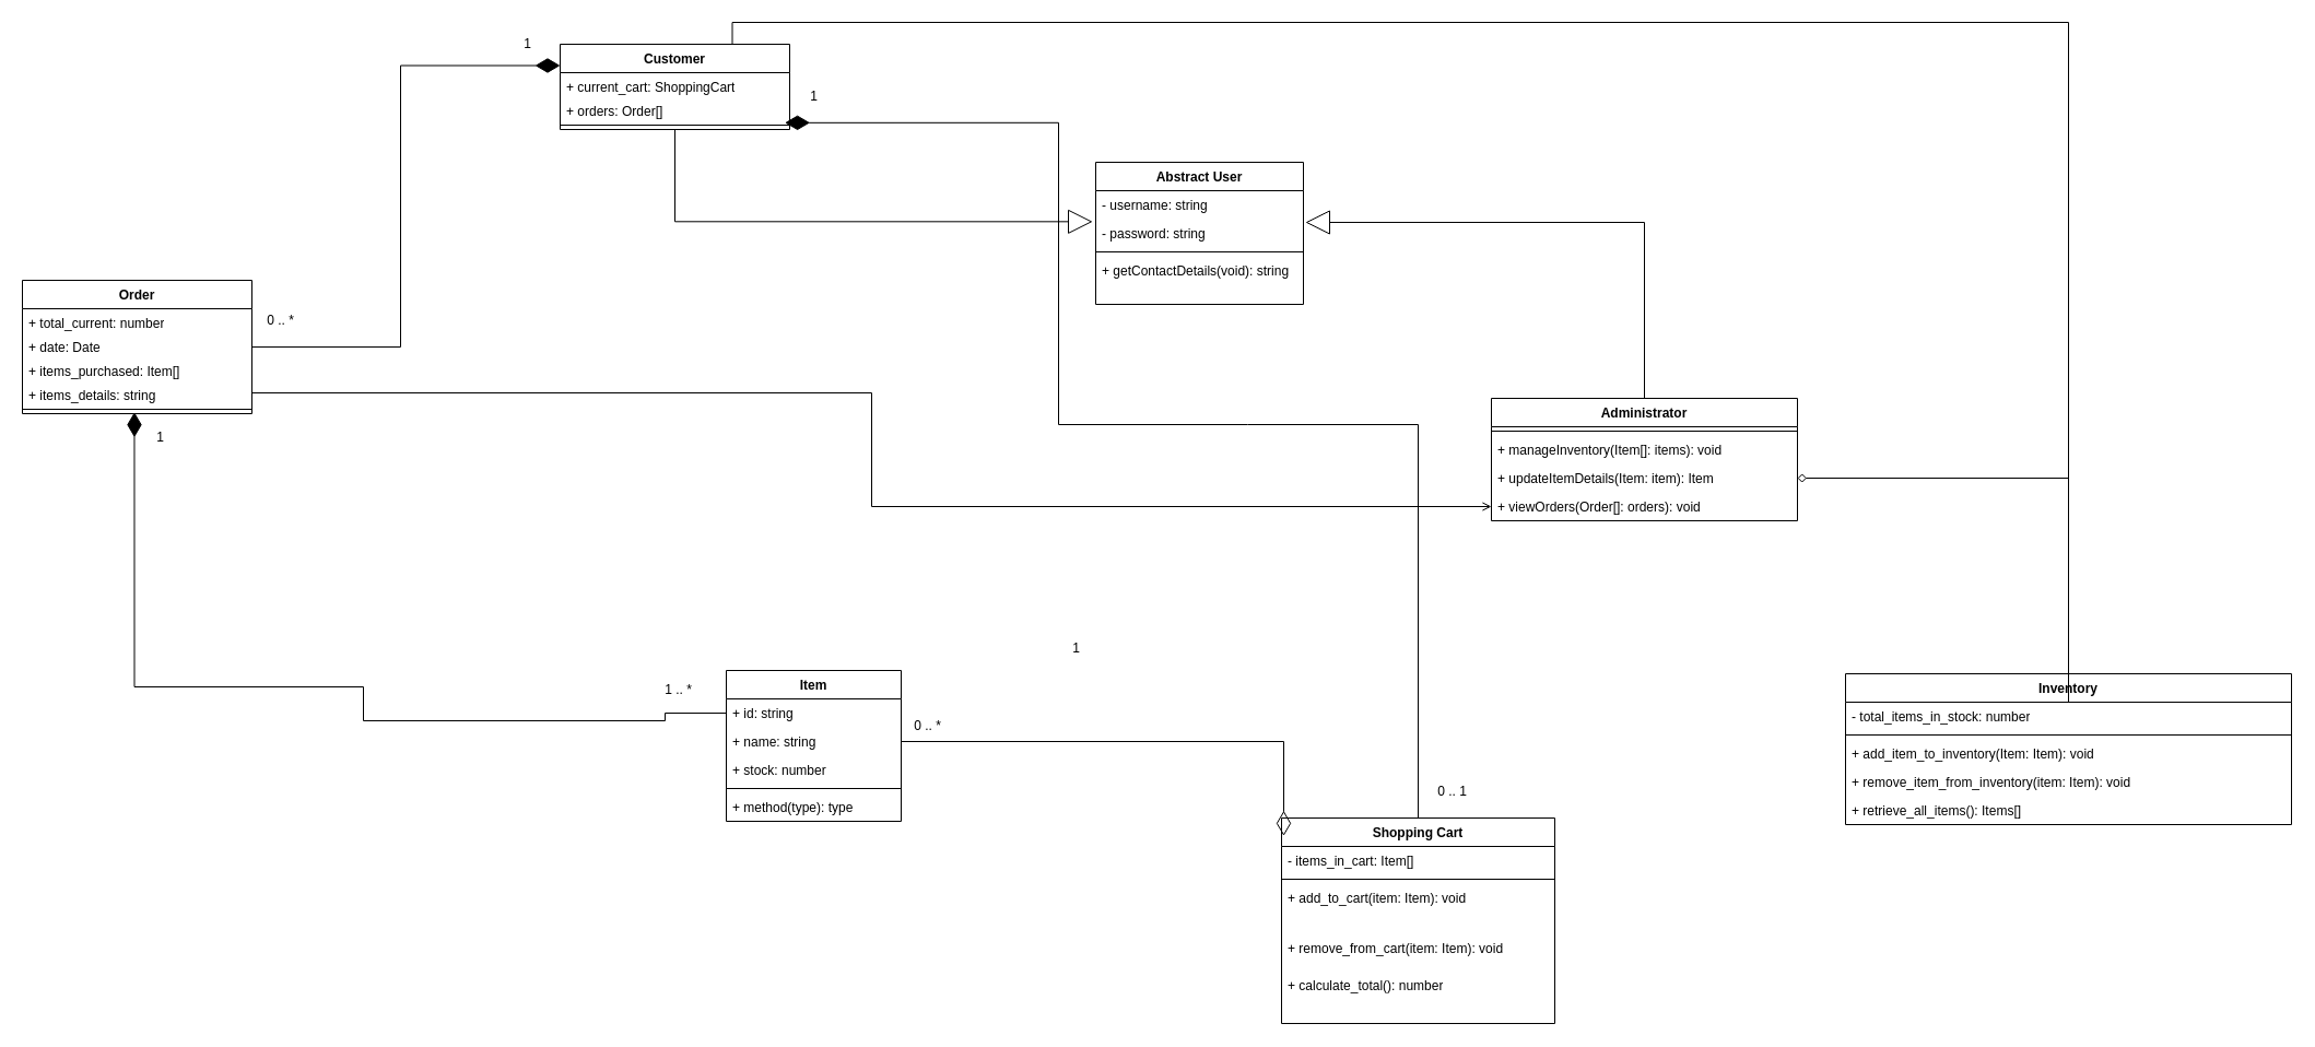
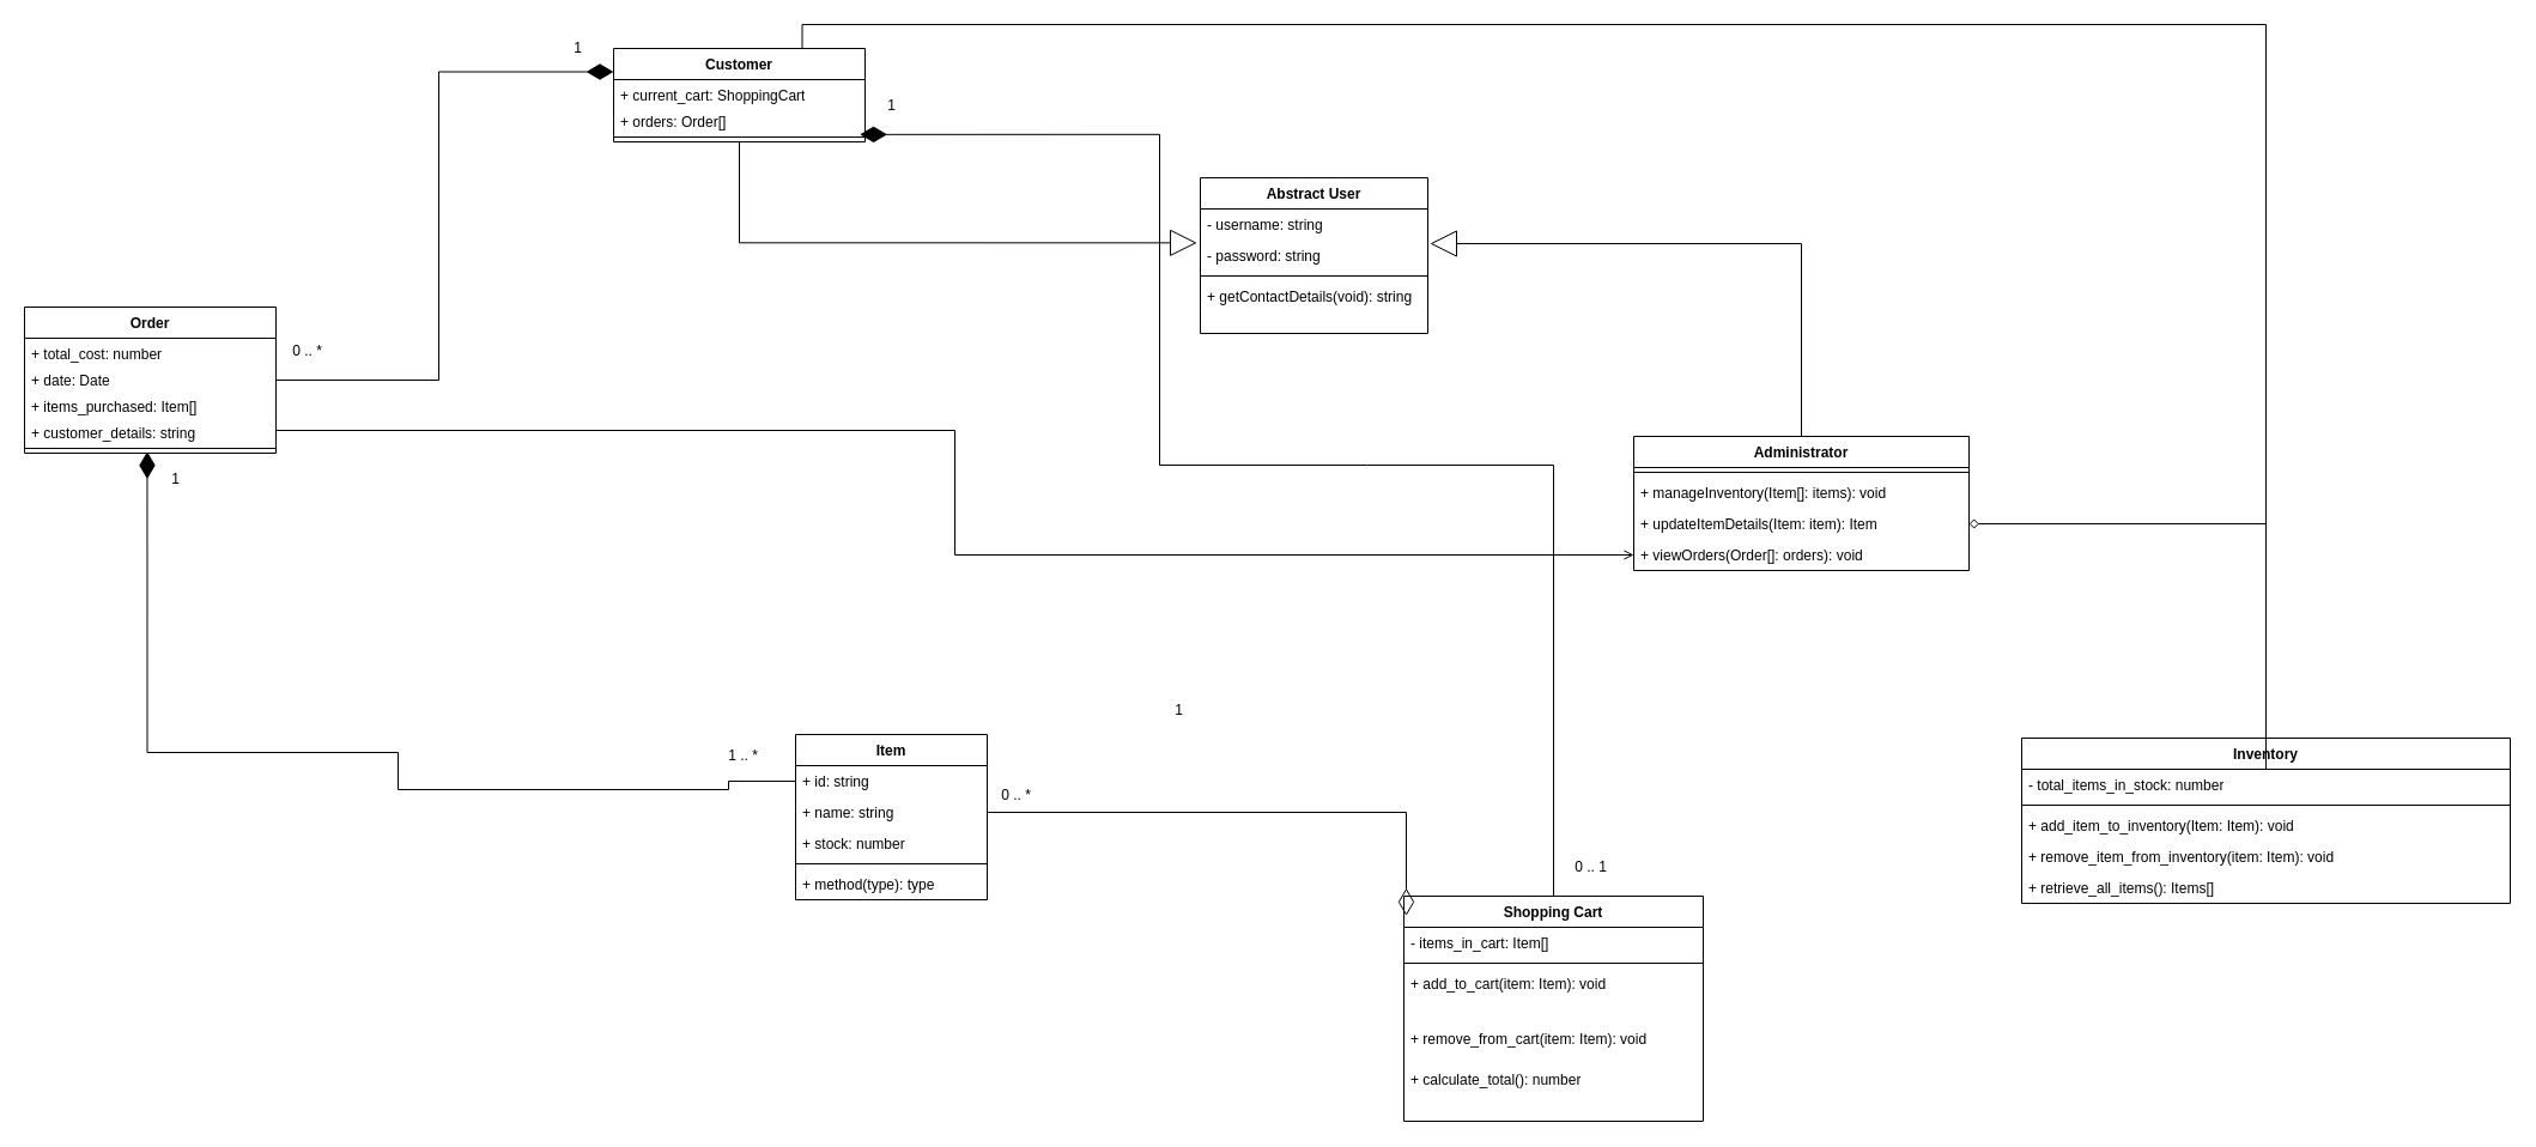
  <mxCell id="0" />
  <mxCell id="1" parent="0" />
  <mxCell id="2" value="Abstract User" style="swimlane;fontStyle=1;align=center;verticalAlign=top;childLayout=stackLayout;horizontal=1;startSize=26;horizontalStack=0;resizeParent=1;resizeParentMax=0;resizeLast=0;collapsible=1;marginBottom=0;whiteSpace=wrap;html=1;" vertex="1" parent="1"><mxGeometry x="1002" y="148" width="190" height="130" as="geometry" /></mxCell>
  <mxCell id="3" value="- username: string" style="text;strokeColor=none;fillColor=none;align=left;verticalAlign=top;spacingLeft=4;spacingRight=4;overflow=hidden;rotatable=0;points=[[0,0.5],[1,0.5]];portConstraint=eastwest;whiteSpace=wrap;html=1;" vertex="1" parent="2"><mxGeometry y="26" width="190" height="26" as="geometry" /></mxCell>
  <mxCell id="4" value="- password: string" style="text;strokeColor=none;fillColor=none;align=left;verticalAlign=top;spacingLeft=4;spacingRight=4;overflow=hidden;rotatable=0;points=[[0,0.5],[1,0.5]];portConstraint=eastwest;whiteSpace=wrap;html=1;" vertex="1" parent="2"><mxGeometry y="52" width="190" height="26" as="geometry" /></mxCell>
  <mxCell id="5" value="" style="line;strokeWidth=1;fillColor=none;align=left;verticalAlign=middle;spacingTop=-1;spacingLeft=3;spacingRight=3;rotatable=0;labelPosition=right;points=[];portConstraint=eastwest;strokeColor=inherit;" vertex="1" parent="2"><mxGeometry y="78" width="190" height="8" as="geometry" /></mxCell>
  <mxCell id="6" value="+ getContactDetails(void): string" style="text;strokeColor=none;fillColor=none;align=left;verticalAlign=top;spacingLeft=4;spacingRight=4;overflow=hidden;rotatable=0;points=[[0,0.5],[1,0.5]];portConstraint=eastwest;whiteSpace=wrap;html=1;" vertex="1" parent="2"><mxGeometry y="86" width="190" height="44" as="geometry" /></mxCell>
  <mxCell id="7" value="Customer&lt;br&gt;" style="swimlane;fontStyle=1;align=center;verticalAlign=top;childLayout=stackLayout;horizontal=1;startSize=26;horizontalStack=0;resizeParent=1;resizeParentMax=0;resizeLast=0;collapsible=1;marginBottom=0;whiteSpace=wrap;html=1;" vertex="1" parent="1"><mxGeometry x="512" y="40" width="210" height="78" as="geometry" /></mxCell>
  <mxCell id="8" value="+ current_cart: ShoppingCart" style="text;strokeColor=none;fillColor=none;align=left;verticalAlign=top;spacingLeft=4;spacingRight=4;overflow=hidden;rotatable=0;points=[[0,0.5],[1,0.5]];portConstraint=eastwest;whiteSpace=wrap;html=1;" vertex="1" parent="7"><mxGeometry y="26" width="210" height="22" as="geometry" /></mxCell>
  <mxCell id="9" value="+ orders: Order[]" style="text;strokeColor=none;fillColor=none;align=left;verticalAlign=top;spacingLeft=4;spacingRight=4;overflow=hidden;rotatable=0;points=[[0,0.5],[1,0.5]];portConstraint=eastwest;whiteSpace=wrap;html=1;" vertex="1" parent="7"><mxGeometry y="48" width="210" height="22" as="geometry" /></mxCell>
  <mxCell id="10" value="" style="line;strokeWidth=1;fillColor=none;align=left;verticalAlign=middle;spacingTop=-1;spacingLeft=3;spacingRight=3;rotatable=0;labelPosition=right;points=[];portConstraint=eastwest;strokeColor=inherit;" vertex="1" parent="7"><mxGeometry y="70" width="210" height="8" as="geometry" /></mxCell>
  <mxCell id="11" value="Administrator" style="swimlane;fontStyle=1;align=center;verticalAlign=top;childLayout=stackLayout;horizontal=1;startSize=26;horizontalStack=0;resizeParent=1;resizeParentMax=0;resizeLast=0;collapsible=1;marginBottom=0;whiteSpace=wrap;html=1;" vertex="1" parent="1"><mxGeometry x="1364" y="364" width="280" height="112" as="geometry" /></mxCell>
  <mxCell id="12" value="" style="line;strokeWidth=1;fillColor=none;align=left;verticalAlign=middle;spacingTop=-1;spacingLeft=3;spacingRight=3;rotatable=0;labelPosition=right;points=[];portConstraint=eastwest;strokeColor=inherit;" vertex="1" parent="11"><mxGeometry y="26" width="280" height="8" as="geometry" /></mxCell>
  <mxCell id="13" value="+ manageInventory(Item[]: items): void" style="text;strokeColor=none;fillColor=none;align=left;verticalAlign=top;spacingLeft=4;spacingRight=4;overflow=hidden;rotatable=0;points=[[0,0.5],[1,0.5]];portConstraint=eastwest;whiteSpace=wrap;html=1;" vertex="1" parent="11"><mxGeometry y="34" width="280" height="26" as="geometry" /></mxCell>
  <mxCell id="14" value="+ updateItemDetails(Item: item): Item" style="text;strokeColor=none;fillColor=none;align=left;verticalAlign=top;spacingLeft=4;spacingRight=4;overflow=hidden;rotatable=0;points=[[0,0.5],[1,0.5]];portConstraint=eastwest;whiteSpace=wrap;html=1;" vertex="1" parent="11"><mxGeometry y="60" width="280" height="26" as="geometry" /></mxCell>
  <mxCell id="15" value="+ viewOrders(Order[]: orders): void" style="text;strokeColor=none;fillColor=none;align=left;verticalAlign=top;spacingLeft=4;spacingRight=4;overflow=hidden;rotatable=0;points=[[0,0.5],[1,0.5]];portConstraint=eastwest;whiteSpace=wrap;html=1;" vertex="1" parent="11"><mxGeometry y="86" width="280" height="26" as="geometry" /></mxCell>
  <mxCell id="16" style="edgeStyle=orthogonalEdgeStyle;rounded=0;orthogonalLoop=1;jettySize=auto;html=1;entryX=-0.015;entryY=1.09;entryDx=0;entryDy=0;entryPerimeter=0;endArrow=block;endFill=0;strokeWidth=1;endSize=20;" edge="1" parent="1" source="7" target="3"><mxGeometry relative="1" as="geometry" /></mxCell>
  <mxCell id="17" style="edgeStyle=orthogonalEdgeStyle;rounded=0;orthogonalLoop=1;jettySize=auto;html=1;entryX=1.01;entryY=1.115;entryDx=0;entryDy=0;entryPerimeter=0;endArrow=block;endFill=0;endSize=20;" edge="1" parent="1" source="11" target="3"><mxGeometry relative="1" as="geometry" /></mxCell>
  <mxCell id="18" value="Item" style="swimlane;fontStyle=1;align=center;verticalAlign=top;childLayout=stackLayout;horizontal=1;startSize=26;horizontalStack=0;resizeParent=1;resizeParentMax=0;resizeLast=0;collapsible=1;marginBottom=0;whiteSpace=wrap;html=1;" vertex="1" parent="1"><mxGeometry x="664" y="613" width="160" height="138" as="geometry" /></mxCell>
  <mxCell id="19" value="+ id: string" style="text;strokeColor=none;fillColor=none;align=left;verticalAlign=top;spacingLeft=4;spacingRight=4;overflow=hidden;rotatable=0;points=[[0,0.5],[1,0.5]];portConstraint=eastwest;whiteSpace=wrap;html=1;" vertex="1" parent="18"><mxGeometry y="26" width="160" height="26" as="geometry" /></mxCell>
  <mxCell id="20" value="+ name: string" style="text;strokeColor=none;fillColor=none;align=left;verticalAlign=top;spacingLeft=4;spacingRight=4;overflow=hidden;rotatable=0;points=[[0,0.5],[1,0.5]];portConstraint=eastwest;whiteSpace=wrap;html=1;" vertex="1" parent="18"><mxGeometry y="52" width="160" height="26" as="geometry" /></mxCell>
  <mxCell id="21" value="+ stock: number" style="text;strokeColor=none;fillColor=none;align=left;verticalAlign=top;spacingLeft=4;spacingRight=4;overflow=hidden;rotatable=0;points=[[0,0.5],[1,0.5]];portConstraint=eastwest;whiteSpace=wrap;html=1;" vertex="1" parent="18"><mxGeometry y="78" width="160" height="26" as="geometry" /></mxCell>
  <mxCell id="22" value="" style="line;strokeWidth=1;fillColor=none;align=left;verticalAlign=middle;spacingTop=-1;spacingLeft=3;spacingRight=3;rotatable=0;labelPosition=right;points=[];portConstraint=eastwest;strokeColor=inherit;" vertex="1" parent="18"><mxGeometry y="104" width="160" height="8" as="geometry" /></mxCell>
  <mxCell id="23" value="+ method(type): type" style="text;strokeColor=none;fillColor=none;align=left;verticalAlign=top;spacingLeft=4;spacingRight=4;overflow=hidden;rotatable=0;points=[[0,0.5],[1,0.5]];portConstraint=eastwest;whiteSpace=wrap;html=1;" vertex="1" parent="18"><mxGeometry y="112" width="160" height="26" as="geometry" /></mxCell>
  <mxCell id="24" style="edgeStyle=orthogonalEdgeStyle;rounded=0;orthogonalLoop=1;jettySize=auto;html=1;exitX=0.5;exitY=0;exitDx=0;exitDy=0;entryX=0.979;entryY=0.23;entryDx=0;entryDy=0;endArrow=diamondThin;endFill=1;endSize=20;entryPerimeter=0;" edge="1" parent="1" source="25" target="10"><mxGeometry relative="1" as="geometry"><mxPoint x="922" y="407" as="targetPoint" /><Array as="points"><mxPoint x="1141" y="388" /><mxPoint x="968" y="388" /><mxPoint x="968" y="410" /></Array></mxGeometry></mxCell>
  <mxCell id="25" value="Shopping Cart" style="swimlane;fontStyle=1;align=center;verticalAlign=top;childLayout=stackLayout;horizontal=1;startSize=26;horizontalStack=0;resizeParent=1;resizeParentMax=0;resizeLast=0;collapsible=1;marginBottom=0;whiteSpace=wrap;html=1;" vertex="1" parent="1"><mxGeometry x="1172" y="748" width="250" height="188" as="geometry" /></mxCell>
  <mxCell id="26" value="- items_in_cart: Item[]" style="text;strokeColor=none;fillColor=none;align=left;verticalAlign=top;spacingLeft=4;spacingRight=4;overflow=hidden;rotatable=0;points=[[0,0.5],[1,0.5]];portConstraint=eastwest;whiteSpace=wrap;html=1;" vertex="1" parent="25"><mxGeometry y="26" width="250" height="26" as="geometry" /></mxCell>
  <mxCell id="27" value="" style="line;strokeWidth=1;fillColor=none;align=left;verticalAlign=middle;spacingTop=-1;spacingLeft=3;spacingRight=3;rotatable=0;labelPosition=right;points=[];portConstraint=eastwest;strokeColor=inherit;" vertex="1" parent="25"><mxGeometry y="52" width="250" height="8" as="geometry" /></mxCell>
  <mxCell id="28" value="+ add_to_cart(item: Item): void" style="text;strokeColor=none;fillColor=none;align=left;verticalAlign=top;spacingLeft=4;spacingRight=4;overflow=hidden;rotatable=0;points=[[0,0.5],[1,0.5]];portConstraint=eastwest;whiteSpace=wrap;html=1;" vertex="1" parent="25"><mxGeometry y="60" width="250" height="32" as="geometry" /></mxCell>
  <mxCell id="29" value="&#10;&lt;span style=&quot;color: rgb(0, 0, 0); font-family: Helvetica; font-size: 12px; font-style: normal; font-variant-ligatures: normal; font-variant-caps: normal; font-weight: 400; letter-spacing: normal; orphans: 2; text-align: left; text-indent: 0px; text-transform: none; widows: 2; word-spacing: 0px; -webkit-text-stroke-width: 0px; background-color: rgb(255, 255, 255); text-decoration-thickness: initial; text-decoration-style: initial; text-decoration-color: initial; float: none; display: inline !important;&quot;&gt;+ remove_from_cart(item: Item): void&lt;/span&gt;&#10;&#10;" style="text;strokeColor=none;fillColor=none;align=left;verticalAlign=top;spacingLeft=4;spacingRight=4;overflow=hidden;rotatable=0;points=[[0,0.5],[1,0.5]];portConstraint=eastwest;whiteSpace=wrap;html=1;" vertex="1" parent="25"><mxGeometry y="92" width="250" height="48" as="geometry" /></mxCell>
  <mxCell id="30" value="+ calculate_total(): number" style="text;strokeColor=none;fillColor=none;align=left;verticalAlign=top;spacingLeft=4;spacingRight=4;overflow=hidden;rotatable=0;points=[[0,0.5],[1,0.5]];portConstraint=eastwest;whiteSpace=wrap;html=1;" vertex="1" parent="25"><mxGeometry y="140" width="250" height="48" as="geometry" /></mxCell>
  <mxCell id="31" value="0 .. *" style="text;html=1;align=center;verticalAlign=middle;resizable=0;points=[];autosize=1;strokeColor=none;fillColor=none;" vertex="1" parent="1"><mxGeometry x="824" y="652" width="48" height="24" as="geometry" /></mxCell>
  <mxCell id="32" value="1" style="text;html=1;align=center;verticalAlign=middle;resizable=0;points=[];autosize=1;strokeColor=none;fillColor=none;" vertex="1" parent="1"><mxGeometry x="966" y="581" width="36" height="24" as="geometry" /></mxCell>
  <mxCell id="33" value="1" style="text;html=1;align=center;verticalAlign=middle;resizable=0;points=[];autosize=1;strokeColor=none;fillColor=none;" vertex="1" parent="1"><mxGeometry x="726" y="76" width="36" height="24" as="geometry" /></mxCell>
  <mxCell id="34" value="0 .. 1" style="text;html=1;align=center;verticalAlign=middle;resizable=0;points=[];autosize=1;strokeColor=none;fillColor=none;" vertex="1" parent="1"><mxGeometry x="1304" y="712" width="48" height="24" as="geometry" /></mxCell>
  <mxCell id="35" style="edgeStyle=orthogonalEdgeStyle;rounded=0;orthogonalLoop=1;jettySize=auto;html=1;entryX=0.008;entryY=0.087;entryDx=0;entryDy=0;entryPerimeter=0;endArrow=diamondThin;endFill=0;endSize=20;" edge="1" parent="1" source="20" target="25"><mxGeometry relative="1" as="geometry" /></mxCell>
  <mxCell id="36" style="edgeStyle=orthogonalEdgeStyle;rounded=0;orthogonalLoop=1;jettySize=auto;html=1;entryX=0;entryY=0.25;entryDx=0;entryDy=0;endArrow=diamondThin;endFill=1;endSize=20;" edge="1" parent="1" source="37" target="7"><mxGeometry relative="1" as="geometry" /></mxCell>
  <mxCell id="37" value="Order" style="swimlane;fontStyle=1;align=center;verticalAlign=top;childLayout=stackLayout;horizontal=1;startSize=26;horizontalStack=0;resizeParent=1;resizeParentMax=0;resizeLast=0;collapsible=1;marginBottom=0;whiteSpace=wrap;html=1;" vertex="1" parent="1"><mxGeometry x="20" y="256" width="210" height="122" as="geometry" /></mxCell>
- <mxCell id="38" value="+ total_current: number" style="text;strokeColor=none;fillColor=none;align=left;verticalAlign=top;spacingLeft=4;spacingRight=4;overflow=hidden;rotatable=0;points=[[0,0.5],[1,0.5]];portConstraint=eastwest;whiteSpace=wrap;html=1;" vertex="1" parent="37"><mxGeometry y="26" width="210" height="22" as="geometry" /></mxCell>
+ <mxCell id="38" value="+ total_cost: number" style="text;strokeColor=none;fillColor=none;align=left;verticalAlign=top;spacingLeft=4;spacingRight=4;overflow=hidden;rotatable=0;points=[[0,0.5],[1,0.5]];portConstraint=eastwest;whiteSpace=wrap;html=1;" vertex="1" parent="37"><mxGeometry y="26" width="210" height="22" as="geometry" /></mxCell>
  <mxCell id="39" value="+ date: Date" style="text;strokeColor=none;fillColor=none;align=left;verticalAlign=top;spacingLeft=4;spacingRight=4;overflow=hidden;rotatable=0;points=[[0,0.5],[1,0.5]];portConstraint=eastwest;whiteSpace=wrap;html=1;" vertex="1" parent="37"><mxGeometry y="48" width="210" height="22" as="geometry" /></mxCell>
  <mxCell id="40" value="+ items_purchased: Item[]&lt;br&gt;" style="text;strokeColor=none;fillColor=none;align=left;verticalAlign=top;spacingLeft=4;spacingRight=4;overflow=hidden;rotatable=0;points=[[0,0.5],[1,0.5]];portConstraint=eastwest;whiteSpace=wrap;html=1;" vertex="1" parent="37"><mxGeometry y="70" width="210" height="22" as="geometry" /></mxCell>
- <mxCell id="41" value="+ items_details: string" style="text;strokeColor=none;fillColor=none;align=left;verticalAlign=top;spacingLeft=4;spacingRight=4;overflow=hidden;rotatable=0;points=[[0,0.5],[1,0.5]];portConstraint=eastwest;whiteSpace=wrap;html=1;" vertex="1" parent="37"><mxGeometry y="92" width="210" height="22" as="geometry" /></mxCell>
+ <mxCell id="41" value="+ customer_details: string" style="text;strokeColor=none;fillColor=none;align=left;verticalAlign=top;spacingLeft=4;spacingRight=4;overflow=hidden;rotatable=0;points=[[0,0.5],[1,0.5]];portConstraint=eastwest;whiteSpace=wrap;html=1;" vertex="1" parent="37"><mxGeometry y="92" width="210" height="22" as="geometry" /></mxCell>
  <mxCell id="42" value="" style="line;strokeWidth=1;fillColor=none;align=left;verticalAlign=middle;spacingTop=-1;spacingLeft=3;spacingRight=3;rotatable=0;labelPosition=right;points=[];portConstraint=eastwest;strokeColor=inherit;" vertex="1" parent="37"><mxGeometry y="114" width="210" height="8" as="geometry" /></mxCell>
  <mxCell id="43" value="1 .. *" style="text;html=1;align=center;verticalAlign=middle;resizable=0;points=[];autosize=1;strokeColor=none;fillColor=none;" vertex="1" parent="1"><mxGeometry x="596" y="619" width="48" height="24" as="geometry" /></mxCell>
  <mxCell id="44" value="1" style="text;html=1;align=center;verticalAlign=middle;resizable=0;points=[];autosize=1;strokeColor=none;fillColor=none;" vertex="1" parent="1"><mxGeometry x="128" y="388" width="36" height="24" as="geometry" /></mxCell>
  <mxCell id="45" value="1" style="text;html=1;align=center;verticalAlign=middle;resizable=0;points=[];autosize=1;strokeColor=none;fillColor=none;" vertex="1" parent="1"><mxGeometry x="464" width="36" height="24" as="geometry" y="28" /></mxCell>
  <mxCell id="46" value="0 .. *" style="text;html=1;align=center;verticalAlign=middle;resizable=0;points=[];autosize=1;strokeColor=none;fillColor=none;" vertex="1" parent="1"><mxGeometry x="232" y="281" width="48" height="24" as="geometry" /></mxCell>
  <mxCell id="47" style="edgeStyle=orthogonalEdgeStyle;rounded=0;orthogonalLoop=1;jettySize=auto;html=1;exitX=0;exitY=0.5;exitDx=0;exitDy=0;endArrow=diamondThin;endFill=1;endSize=20;entryX=0.488;entryY=0.833;entryDx=0;entryDy=0;entryPerimeter=0;" edge="1" parent="1" source="19" target="42"><mxGeometry relative="1" as="geometry"><mxPoint x="536" y="628" as="targetPoint" /><Array as="points"><mxPoint x="608" y="652" /><mxPoint x="608" y="659" /><mxPoint x="332" y="659" /><mxPoint x="332" y="628" /><mxPoint x="123" y="628" /></Array></mxGeometry></mxCell>
  <mxCell id="48" style="edgeStyle=orthogonalEdgeStyle;rounded=0;orthogonalLoop=1;jettySize=auto;html=1;endArrow=open;endFill=0;" edge="1" parent="1" source="41" target="15"><mxGeometry relative="1" as="geometry" /></mxCell>
  <mxCell id="49" style="edgeStyle=orthogonalEdgeStyle;rounded=0;orthogonalLoop=1;jettySize=auto;html=1;entryX=1;entryY=0.5;entryDx=0;entryDy=0;endArrow=diamond;endFill=0;" edge="1" parent="1" source="50" target="14"><mxGeometry relative="1" as="geometry" /></mxCell>
  <mxCell id="50" value="Inventory" style="swimlane;fontStyle=1;align=center;verticalAlign=top;childLayout=stackLayout;horizontal=1;startSize=26;horizontalStack=0;resizeParent=1;resizeParentMax=0;resizeLast=0;collapsible=1;marginBottom=0;whiteSpace=wrap;html=1;" vertex="1" parent="1"><mxGeometry x="1688" y="616" width="408" height="138" as="geometry" /></mxCell>
  <mxCell id="51" value="- total_items_in_stock: number" style="text;strokeColor=none;fillColor=none;align=left;verticalAlign=top;spacingLeft=4;spacingRight=4;overflow=hidden;rotatable=0;points=[[0,0.5],[1,0.5]];portConstraint=eastwest;whiteSpace=wrap;html=1;" vertex="1" parent="50"><mxGeometry y="26" width="408" height="26" as="geometry" /></mxCell>
  <mxCell id="52" value="" style="line;strokeWidth=1;fillColor=none;align=left;verticalAlign=middle;spacingTop=-1;spacingLeft=3;spacingRight=3;rotatable=0;labelPosition=right;points=[];portConstraint=eastwest;strokeColor=inherit;" vertex="1" parent="50"><mxGeometry y="52" width="408" height="8" as="geometry" /></mxCell>
  <mxCell id="53" value="+ add_item_to_inventory(Item: Item): void" style="text;strokeColor=none;fillColor=none;align=left;verticalAlign=top;spacingLeft=4;spacingRight=4;overflow=hidden;rotatable=0;points=[[0,0.5],[1,0.5]];portConstraint=eastwest;whiteSpace=wrap;html=1;" vertex="1" parent="50"><mxGeometry y="60" width="408" height="26" as="geometry" /></mxCell>
  <mxCell id="54" value="+ remove_item_from_inventory(item: Item): void" style="text;strokeColor=none;fillColor=none;align=left;verticalAlign=top;spacingLeft=4;spacingRight=4;overflow=hidden;rotatable=0;points=[[0,0.5],[1,0.5]];portConstraint=eastwest;whiteSpace=wrap;html=1;" vertex="1" parent="50"><mxGeometry y="86" width="408" height="26" as="geometry" /></mxCell>
  <mxCell id="55" value="+ retrieve_all_items(): Items[]" style="text;strokeColor=none;fillColor=none;align=left;verticalAlign=top;spacingLeft=4;spacingRight=4;overflow=hidden;rotatable=0;points=[[0,0.5],[1,0.5]];portConstraint=eastwest;whiteSpace=wrap;html=1;" vertex="1" parent="50"><mxGeometry y="112" width="408" height="26" as="geometry" /></mxCell>
  <mxCell id="56" style="edgeStyle=orthogonalEdgeStyle;rounded=0;orthogonalLoop=1;jettySize=auto;html=1;entryX=0.75;entryY=0;entryDx=0;entryDy=0;endArrow=none;endFill=0;" edge="1" parent="1" source="51" target="7"><mxGeometry relative="1" as="geometry"><mxPoint x="2108" y="-133.333" as="targetPoint" /><Array as="points"><mxPoint x="1892" y="20" /><mxPoint x="670" y="20" /></Array></mxGeometry></mxCell>
